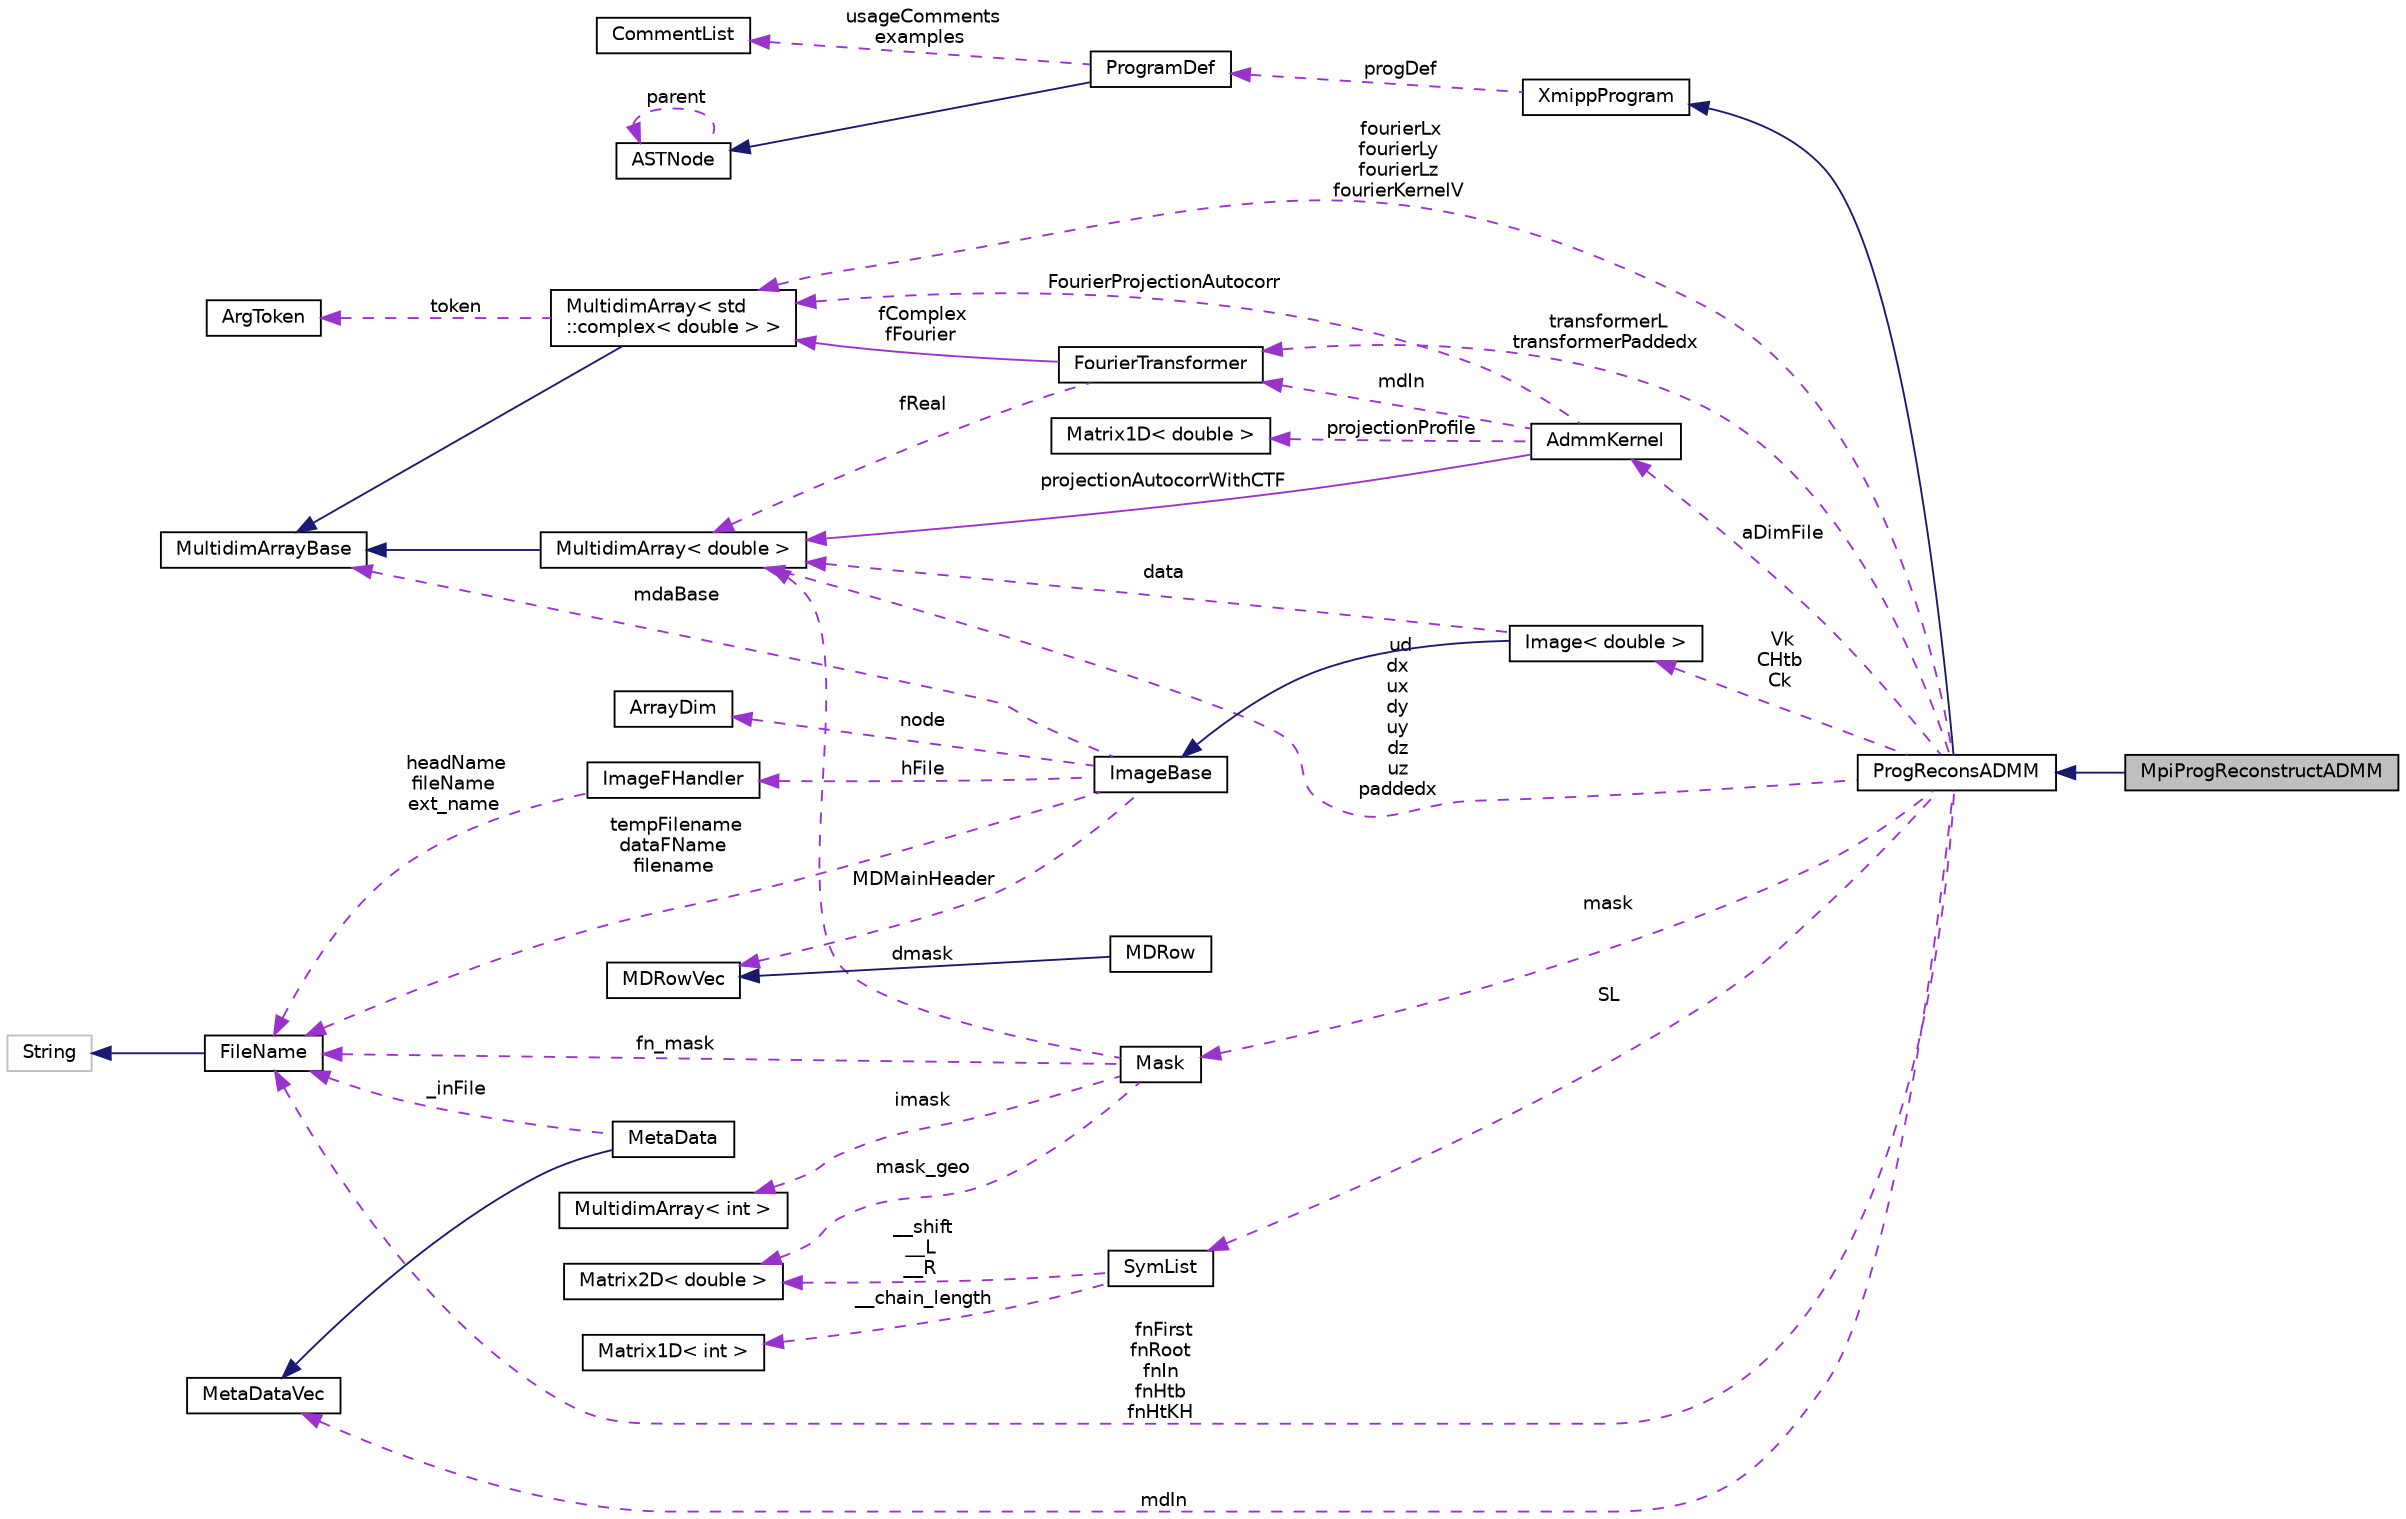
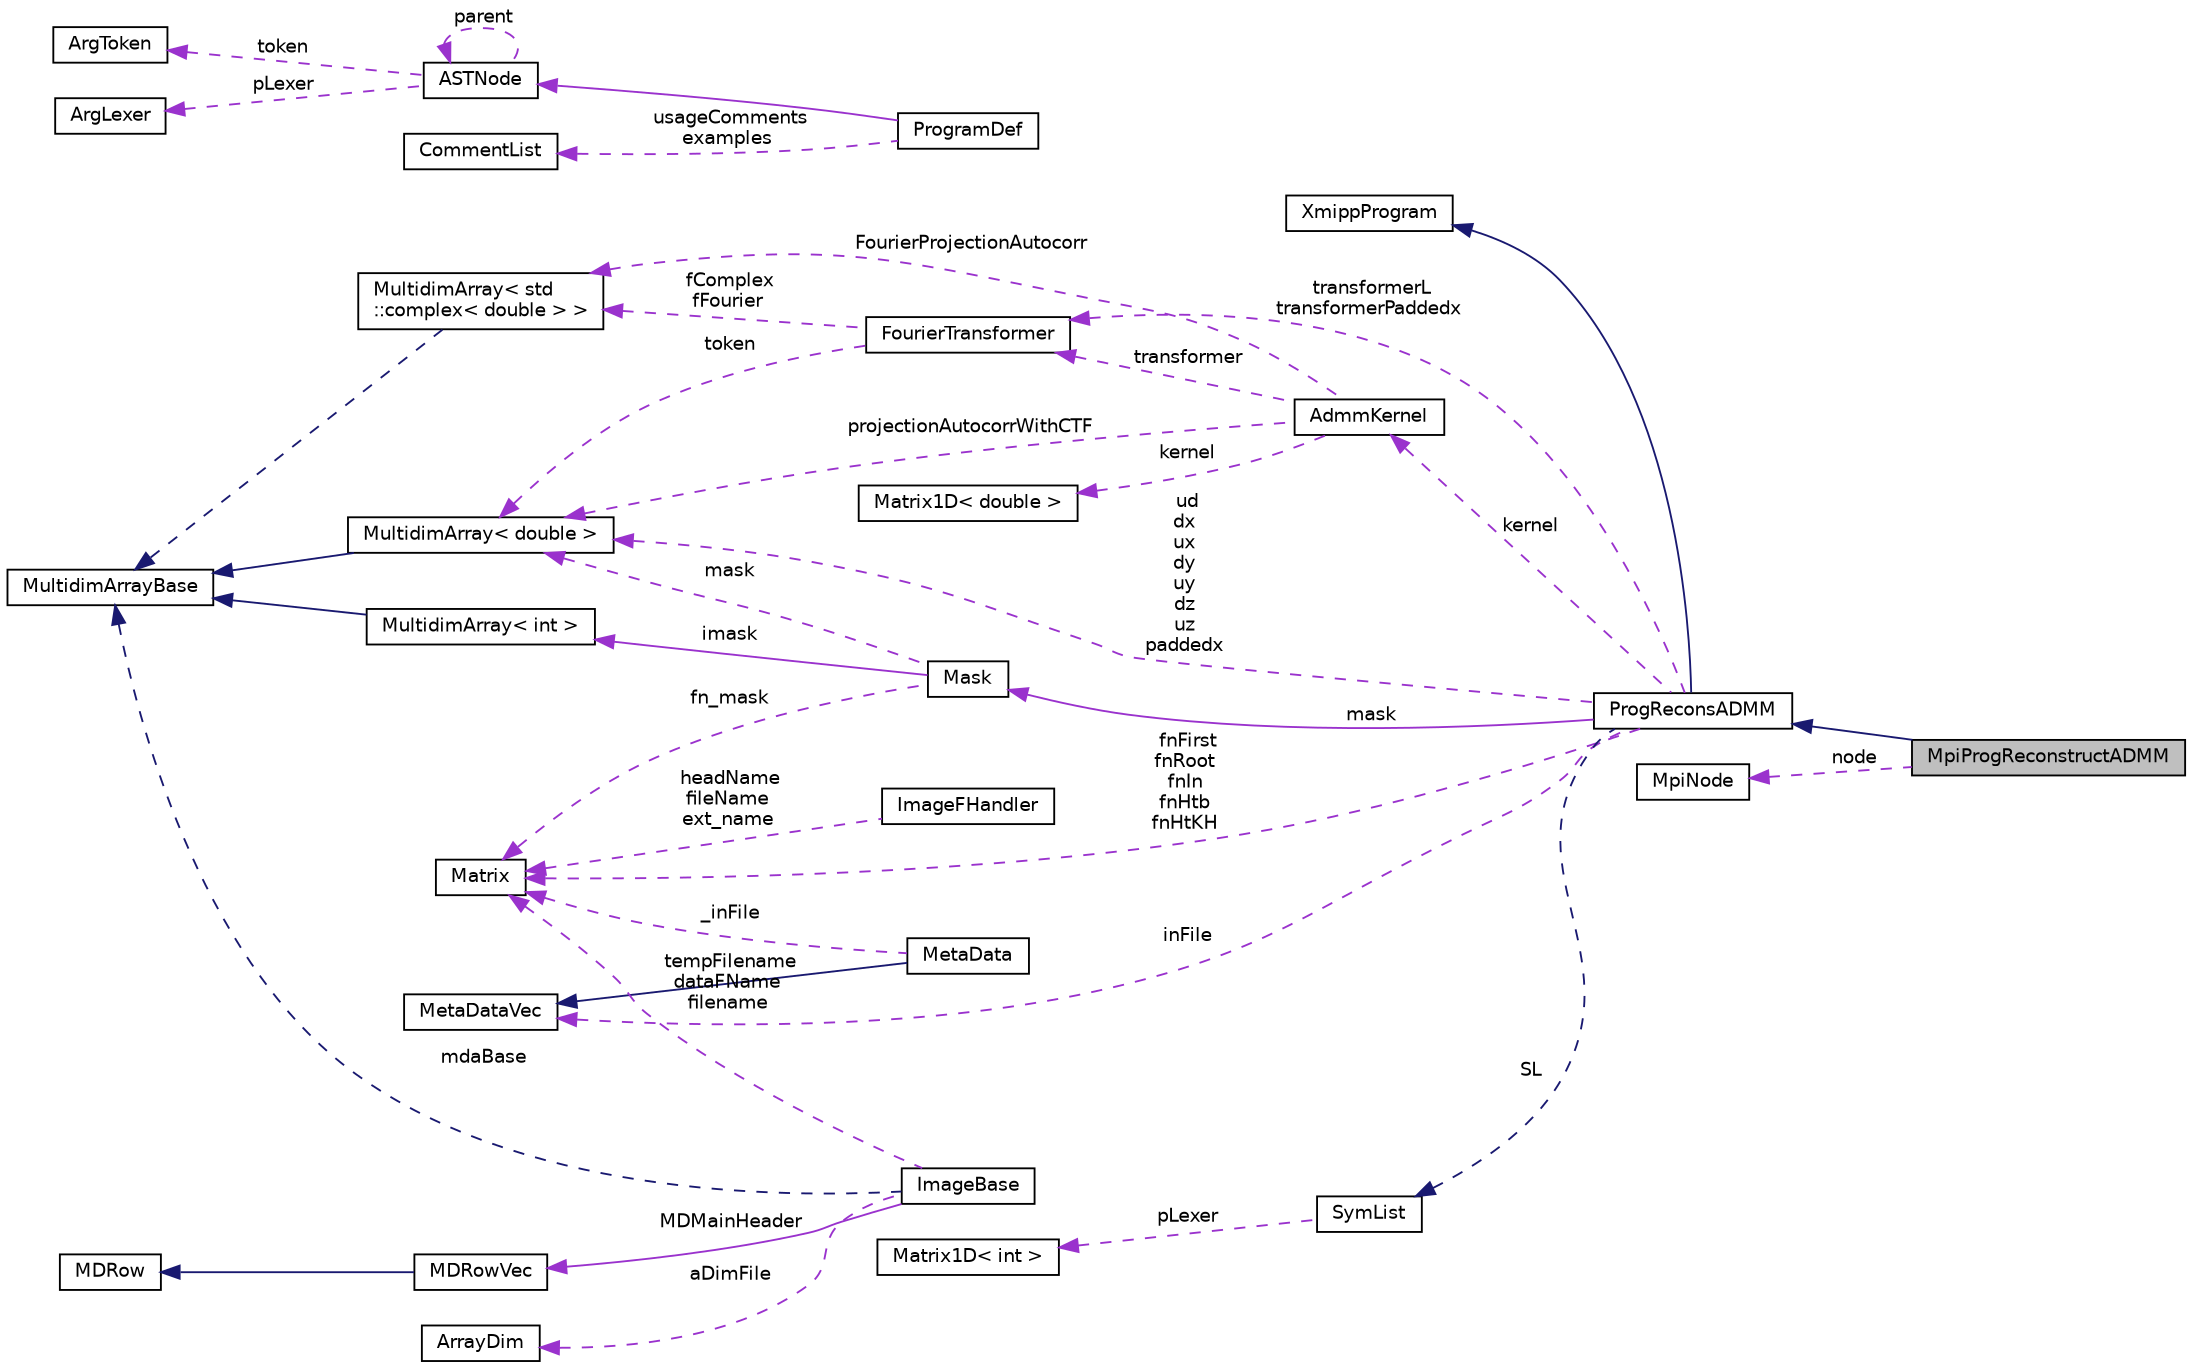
  digraph {
    rankdir=LR
    node [color=black fillcolor=white fontname=Helvetica fontsize=10 shape=record style=filled]
    edge [color=darkorchid3 dir=back fontname=Helvetica fontsize=10 labelfontname=Helvetica labelfontsize=10 style=dashed]
    n1 [fillcolor=grey75 fontcolor=black height=0.2 label=MpiProgReconstructADMM width=0.4]
    n2 [height=0.2 label=ProgReconsADMM width=0.4]
    n3 [height=0.2 label=XmippProgram width=0.4]
    n4 [height=0.2 label=ProgramDef width=0.4]
    n5 [height=0.2 label=ASTNode width=0.4]
    n6 [height=0.2 label=ArgToken width=0.4]
+   n7 [height=0.2 label=ArgLexer width=0.4]
    n8 [height=0.2 label=CommentList width=0.4]
    n9 [height=0.2 label=AdmmKernel width=0.4]
    n10 [height=0.2 label=FourierTransformer width=0.4]
    n11 [height=0.2 label="MultidimArray\< double \>" width=0.4]
-   n12 [height=0.2 label="Image\< double \>" width=0.4]
    n13 [height=0.2 label=Mask width=0.4]
    n14 [height=0.2 label=MultidimArrayBase width=0.4]
    n15 [height=0.2 label="MultidimArray\< std\l::complex\< double \> \>" width=0.4]
    n16 [height=0.2 label=ImageBase width=0.4]
    n17 [height=0.2 label="MultidimArray\< int \>" width=0.4]
    n18 [height=0.2 label="Matrix1D\< double \>" width=0.4]
    n19 [height=0.2 label=MetaDataVec width=0.4]
    n20 [height=0.2 label=MetaData width=0.4]
-   n21 [height=0.2 label=FileName width=0.4]
+   n21 [height=0.2 label=Matrix width=0.4]
    n22 [height=0.2 label=ImageFHandler width=0.4]
-   n23 [color=grey75 height=0.2 label=String width=0.4]
    n24 [height=0.2 label=MDRowVec width=0.4]
    n25 [height=0.2 label=MDRow width=0.4]
    n26 [height=0.2 label=ArrayDim width=0.4]
-   n27 [height=0.2 label="Matrix2D\< double \>" width=0.4]
    n28 [height=0.2 label=SymList width=0.4]
    n29 [height=0.2 label="Matrix1D\< int \>" width=0.4]
+   n30 [height=0.2 label=MpiNode width=0.4]
    n2 -> n1 [color=midnightblue style=solid]
    n3 -> n2 [color=midnightblue style=solid]
-   n4 -> n3 [label=" progDef"]
-   n5 -> n4 [color=midnightblue style=solid]
+   n5 -> n4 [style=solid]
    n5 -> n5 [label=" parent"]
-   n6 -> n15 [label=" token"]
+   n6 -> n5 [label=" token"]
+   n7 -> n5 [label=" pLexer"]
    n8 -> n4 [label=" usageComments\nexamples"]
-   n9 -> n2 [label=" aDimFile"]
+   n9 -> n2 [label=" kernel"]
    n10 -> n2 [label=" transformerL\ntransformerPaddedx"]
-   n10 -> n9 [label=" mdIn"]
+   n10 -> n9 [label=" transformer"]
    n11 -> n2 [label=" ud\ndx\nux\ndy\nuy\ndz\nuz\npaddedx"]
-   n11 -> n9 [label=" projectionAutocorrWithCTF" style=solid]
-   n11 -> n10 [label=" fReal"]
-   n11 -> n12 [label=" data"]
-   n11 -> n13 [label=" dmask"]
-   n12 -> n2 [label=" Vk\nCHtb\nCk"]
-   n13 -> n2 [label=" mask"]
+   n11 -> n9 [label=" projectionAutocorrWithCTF"]
+   n11 -> n10 [label=" token"]
+   n11 -> n13 [label=" mask"]
+   n13 -> n2 [label=" mask" style=solid]
    n14 -> n11 [color=midnightblue style=solid]
-   n14 -> n15 [color=midnightblue style=solid]
-   n14 -> n16 [label=" mdaBase"]
-   n15 -> n2 [label=" fourierLx\nfourierLy\nfourierLz\nfourierKernelV"]
+   n14 -> n15 [color=midnightblue]
+   n14 -> n16 [color=midnightblue label=" mdaBase"]
+   n14 -> n17 [color=midnightblue style=solid]
    n15 -> n9 [label=" FourierProjectionAutocorr"]
-   n15 -> n10 [label=" fComplex\nfFourier" style=solid]
-   n16 -> n12 [color=midnightblue style=solid]
-   n17 -> n13 [label=" imask"]
-   n18 -> n9 [label=" projectionProfile"]
-   n19 -> n2 [label=" mdIn"]
+   n15 -> n10 [label=" fComplex\nfFourier"]
+   n17 -> n13 [label=" imask" style=solid]
+   n18 -> n9 [label=" kernel"]
+   n19 -> n2 [label=" inFile"]
    n19 -> n20 [color=midnightblue style=solid]
    n21 -> n2 [label=" fnFirst\nfnRoot\nfnIn\nfnHtb\nfnHtKH"]
    n21 -> n13 [label=" fn_mask"]
    n21 -> n16 [label=" tempFilename\ndataFName\nfilename"]
    n21 -> n20 [label=" _inFile"]
    n21 -> n22 [label=" headName\nfileName\next_name"]
-   n22 -> n16 [label=" hFile"]
-   n23 -> n21 [color=midnightblue style=solid]
-   n24 -> n16 [label=" MDMainHeader"]
-   n24 -> n25 [color=midnightblue style=solid]
-   n26 -> n16 [label=" node"]
-   n27 -> n13 [label=" mask_geo"]
-   n27 -> n28 [label=" __shift\n__L\n__R"]
-   n28 -> n2 [label=" SL"]
-   n29 -> n28 [label=" __chain_length"]
+   n24 -> n16 [label=" MDMainHeader" style=solid]
+   n25 -> n24 [color=midnightblue style=solid]
+   n26 -> n16 [label=" aDimFile"]
+   n28 -> n2 [color=midnightblue label=" SL"]
+   n29 -> n28 [label=" pLexer"]
+   n30 -> n1 [label=" node"]
  }
